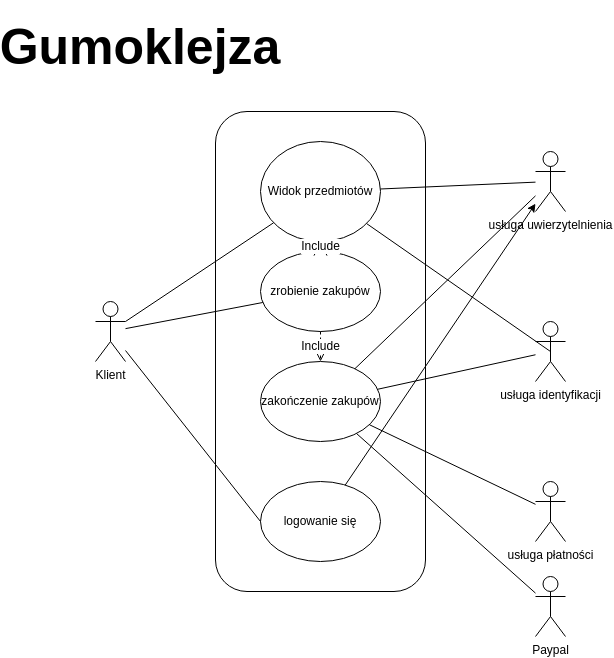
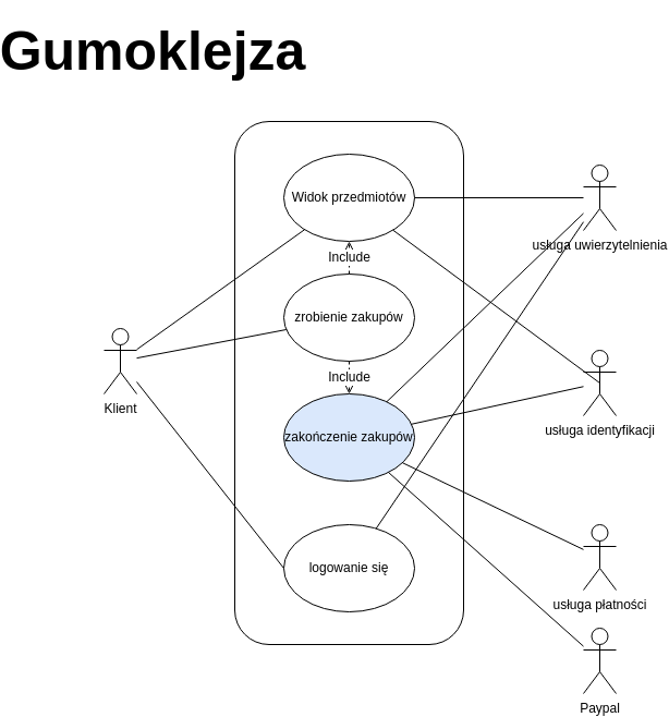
  <mxCell id="0" />
  <mxCell id="1" parent="0" />
  <mxCell id="2" value="&lt;h1&gt;&lt;font style=&quot;font-size: 50px;&quot;&gt;Gumoklejza&lt;/font&gt;&lt;/h1&gt;" style="text;html=1;strokeColor=none;fillColor=none;align=center;verticalAlign=middle;whiteSpace=wrap;rounded=0;" vertex="1" parent="1"><mxGeometry x="35" y="20" width="60" height="30" as="geometry" /></mxCell>
  <mxCell id="3" value="" style="rounded=1;whiteSpace=wrap;html=1;fontSize=12;" vertex="1" parent="1"><mxGeometry x="140" y="100" width="210" height="480" as="geometry" /></mxCell>
- <mxCell id="4" value="Widok przedmiotów" style="ellipse;whiteSpace=wrap;html=1;fontSize=12;" vertex="1" parent="1"><mxGeometry x="185" y="130" width="120" height="100" as="geometry" /></mxCell>
+ <mxCell id="4" value="Widok przedmiotów" style="ellipse;whiteSpace=wrap;html=1;fontSize=12;" vertex="1" parent="1"><mxGeometry x="185" y="130" width="120" height="80" as="geometry" /></mxCell>
  <mxCell id="5" value="zrobienie zakupów" style="ellipse;whiteSpace=wrap;html=1;fontSize=12;" vertex="1" parent="1"><mxGeometry x="185" y="240" width="120" height="80" as="geometry" /></mxCell>
- <mxCell id="6" value="zakończenie zakupów" style="ellipse;whiteSpace=wrap;html=1;fontSize=12;" vertex="1" parent="1"><mxGeometry x="185" y="350" width="120" height="80" as="geometry" /></mxCell>
+ <mxCell id="6" value="zakończenie zakupów" style="ellipse;whiteSpace=wrap;html=1;fontSize=12;fillColor=#dae8fc;" vertex="1" parent="1"><mxGeometry x="185" y="350" width="120" height="80" as="geometry" /></mxCell>
  <mxCell id="7" value="logowanie się" style="ellipse;whiteSpace=wrap;html=1;fontSize=12;" vertex="1" parent="1"><mxGeometry x="185" y="470" width="120" height="80" as="geometry" /></mxCell>
  <mxCell id="8" value="Klient" style="shape=umlActor;verticalLabelPosition=bottom;verticalAlign=top;html=1;outlineConnect=0;fontSize=12;" vertex="1" parent="1"><mxGeometry x="20" y="290" width="30" height="60" as="geometry" /></mxCell>
  <mxCell id="9" value="" style="endArrow=none;html=1;rounded=0;fontSize=12;" edge="1" parent="1" source="8" target="4"><mxGeometry width="50" height="50" relative="1" as="geometry"><mxPoint x="70" y="320" as="sourcePoint" /><mxPoint x="120" y="270" as="targetPoint" /></mxGeometry></mxCell>
  <mxCell id="10" value="" style="endArrow=none;html=1;rounded=0;fontSize=12;entryX=0;entryY=0.5;entryDx=0;entryDy=0;" edge="1" parent="1" source="8" target="7"><mxGeometry width="50" height="50" relative="1" as="geometry"><mxPoint x="-20" y="500" as="sourcePoint" /><mxPoint x="30" y="450" as="targetPoint" /></mxGeometry></mxCell>
  <mxCell id="11" value="usługa uwierzytelnienia" style="shape=umlActor;verticalLabelPosition=bottom;verticalAlign=top;html=1;outlineConnect=0;fontSize=12;" vertex="1" parent="1"><mxGeometry x="460" y="140" width="30" height="60" as="geometry" /></mxCell>
  <mxCell id="12" value="" style="endArrow=none;html=1;rounded=0;fontSize=12;" edge="1" parent="1" source="4" target="11"><mxGeometry width="50" height="50" relative="1" as="geometry"><mxPoint x="380" y="210" as="sourcePoint" /><mxPoint x="430" y="160" as="targetPoint" /></mxGeometry></mxCell>
  <mxCell id="13" value="" style="endArrow=none;html=1;rounded=0;fontSize=12;" edge="1" parent="1" source="6" target="11"><mxGeometry width="50" height="50" relative="1" as="geometry"><mxPoint x="390" y="320" as="sourcePoint" /><mxPoint x="440" y="270" as="targetPoint" /></mxGeometry></mxCell>
- <mxCell id="14" value="" style="endArrow=classic;html=1;rounded=0;fontSize=12;" edge="1" parent="1" source="7" target="11"><mxGeometry width="50" height="50" relative="1" as="geometry"><mxPoint x="360" y="370" as="sourcePoint" /><mxPoint x="410" y="320" as="targetPoint" /></mxGeometry></mxCell>
+ <mxCell id="14" value="" style="endArrow=none;html=1;rounded=0;fontSize=12;" edge="1" parent="1" source="7" target="11"><mxGeometry width="50" height="50" relative="1" as="geometry"><mxPoint x="360" y="370" as="sourcePoint" /><mxPoint x="410" y="320" as="targetPoint" /></mxGeometry></mxCell>
  <mxCell id="15" value="usługa identyfikacji" style="shape=umlActor;verticalLabelPosition=bottom;verticalAlign=top;html=1;outlineConnect=0;fontSize=12;" vertex="1" parent="1"><mxGeometry x="460" y="310" width="30" height="60" as="geometry" /></mxCell>
  <mxCell id="16" value="" style="endArrow=none;html=1;rounded=0;fontSize=12;entryX=0.5;entryY=0.5;entryDx=0;entryDy=0;entryPerimeter=0;" edge="1" parent="1" source="4" target="15"><mxGeometry width="50" height="50" relative="1" as="geometry"><mxPoint x="380" y="410" as="sourcePoint" /><mxPoint x="430" y="360" as="targetPoint" /></mxGeometry></mxCell>
  <mxCell id="17" value="" style="endArrow=none;html=1;rounded=0;fontSize=12;" edge="1" parent="1" source="6" target="15"><mxGeometry width="50" height="50" relative="1" as="geometry"><mxPoint x="370" y="490" as="sourcePoint" /><mxPoint x="420" y="440" as="targetPoint" /></mxGeometry></mxCell>
  <mxCell id="18" value="usługa płatności" style="shape=umlActor;verticalLabelPosition=bottom;verticalAlign=top;html=1;outlineConnect=0;fontSize=12;" vertex="1" parent="1"><mxGeometry x="460" y="470" width="30" height="60" as="geometry" /></mxCell>
  <mxCell id="19" value="" style="endArrow=none;html=1;rounded=0;fontSize=12;" edge="1" parent="1" source="6" target="18"><mxGeometry width="50" height="50" relative="1" as="geometry"><mxPoint x="380" y="550" as="sourcePoint" /><mxPoint x="430" y="500" as="targetPoint" /></mxGeometry></mxCell>
  <mxCell id="20" value="Paypal" style="shape=umlActor;verticalLabelPosition=bottom;verticalAlign=top;html=1;outlineConnect=0;fontSize=12;" vertex="1" parent="1"><mxGeometry x="460" y="565" width="30" height="60" as="geometry" /></mxCell>
  <mxCell id="21" value="" style="endArrow=none;html=1;rounded=0;fontSize=12;" edge="1" parent="1" source="6" target="20"><mxGeometry width="50" height="50" relative="1" as="geometry"><mxPoint x="410" y="600" as="sourcePoint" /><mxPoint x="460" y="550" as="targetPoint" /></mxGeometry></mxCell>
  <mxCell id="22" value="Include" style="endArrow=open;endSize=12;dashed=1;html=1;rounded=0;fontSize=12;" edge="1" parent="1" source="5" target="6"><mxGeometry width="160" relative="1" as="geometry"><mxPoint x="0" y="460" as="sourcePoint" /><mxPoint x="160" y="460" as="targetPoint" /><mxPoint as="offset" /></mxGeometry></mxCell>
  <mxCell id="23" value="Include" style="endArrow=open;endSize=12;dashed=1;html=1;rounded=0;fontSize=12;" edge="1" parent="1" source="5" target="4"><mxGeometry width="160" relative="1" as="geometry"><mxPoint x="-20" y="450" as="sourcePoint" /><mxPoint x="140" y="450" as="targetPoint" /></mxGeometry></mxCell>
  <mxCell id="24" value="" style="endArrow=none;html=1;rounded=0;fontSize=12;" edge="1" parent="1" source="8" target="5"><mxGeometry width="50" height="50" relative="1" as="geometry"><mxPoint x="0" y="460" as="sourcePoint" /><mxPoint x="50" y="410" as="targetPoint" /></mxGeometry></mxCell>
